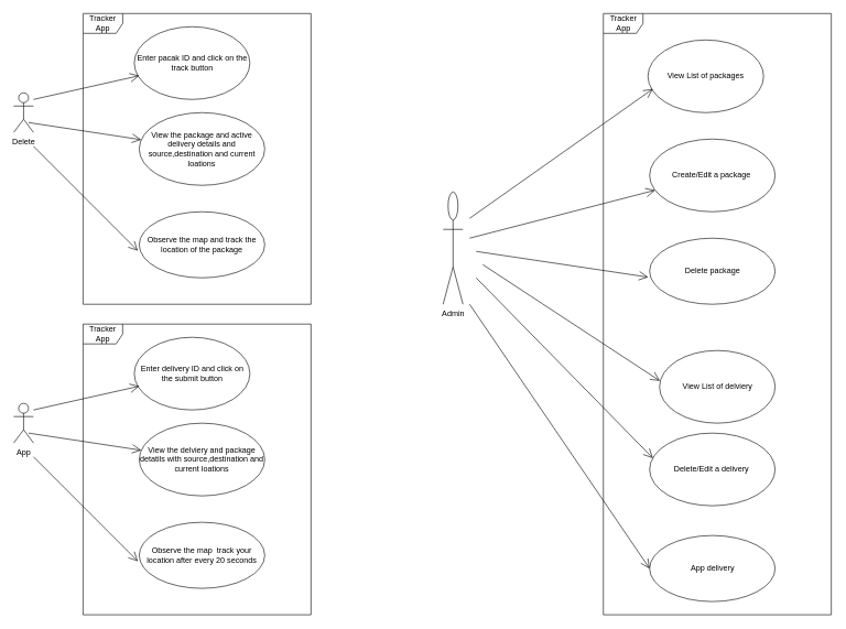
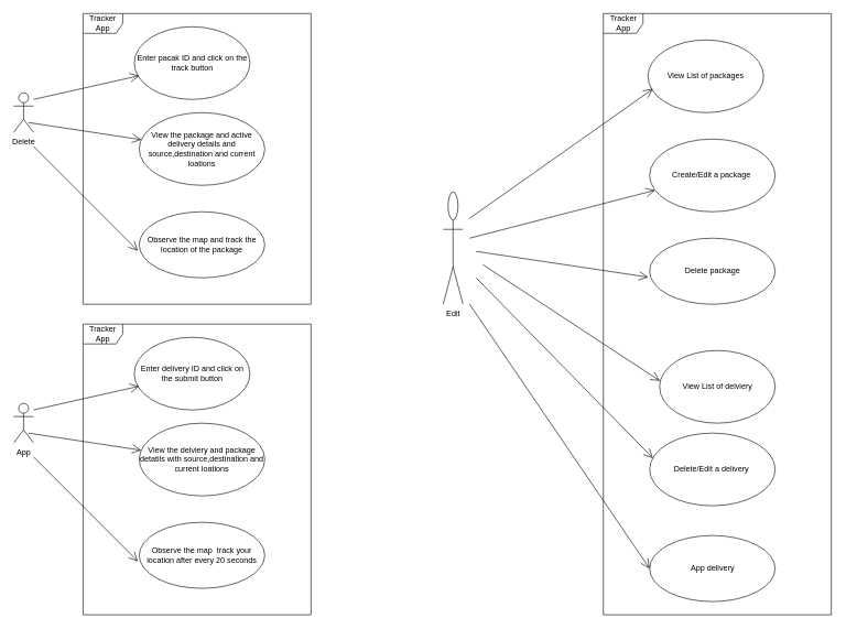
  <mxCell id="0" />
  <mxCell id="1" parent="0" />
  <mxCell id="2" value="Delete&lt;div&gt;&lt;br&gt;&lt;/div&gt;" style="shape=umlActor;verticalLabelPosition=bottom;verticalAlign=top;html=1;" vertex="1" parent="1"><mxGeometry x="20" y="140" width="30" height="60" as="geometry" /></mxCell>
  <mxCell id="3" value="Enter pacak ID and click on the track button" style="ellipse;whiteSpace=wrap;html=1;" vertex="1" parent="1"><mxGeometry x="202.5" y="40" width="175" height="110" as="geometry" /></mxCell>
  <mxCell id="4" value="View the package and active delivery details and source,destination and current loations" style="ellipse;whiteSpace=wrap;html=1;" vertex="1" parent="1"><mxGeometry x="210" y="170" width="190" height="110" as="geometry" /></mxCell>
  <mxCell id="5" value="Observe the map and track the location of the package" style="ellipse;whiteSpace=wrap;html=1;" vertex="1" parent="1"><mxGeometry x="210" y="320" width="190" height="100" as="geometry" /></mxCell>
  <mxCell id="6" value="Tracker App" style="shape=umlFrame;whiteSpace=wrap;html=1;pointerEvents=0;" vertex="1" parent="1"><mxGeometry x="125" y="20" width="345" height="440" as="geometry" /></mxCell>
  <mxCell id="7" value="" style="endArrow=open;endFill=1;endSize=12;html=1;rounded=0;entryX=0.043;entryY=0.673;entryDx=0;entryDy=0;entryPerimeter=0;" edge="1" parent="1" target="3"><mxGeometry width="160" relative="1" as="geometry"><mxPoint x="50" y="150" as="sourcePoint" /><mxPoint x="210" y="150" as="targetPoint" /></mxGeometry></mxCell>
  <mxCell id="8" value="" style="endArrow=open;endFill=1;endSize=12;html=1;rounded=0;" edge="1" parent="1" target="4"><mxGeometry width="160" relative="1" as="geometry"><mxPoint x="42.5" y="185" as="sourcePoint" /><mxPoint x="202.5" y="149" as="targetPoint" /></mxGeometry></mxCell>
  <mxCell id="9" value="" style="endArrow=open;endFill=1;endSize=12;html=1;rounded=0;entryX=-0.011;entryY=0.59;entryDx=0;entryDy=0;entryPerimeter=0;" edge="1" parent="1" target="5"><mxGeometry width="160" relative="1" as="geometry"><mxPoint x="50" y="221" as="sourcePoint" /><mxPoint x="210" y="185" as="targetPoint" /></mxGeometry></mxCell>
  <mxCell id="10" value="&lt;div&gt;App&lt;/div&gt;&lt;div&gt;&lt;br&gt;&lt;/div&gt;" style="shape=umlActor;verticalLabelPosition=bottom;verticalAlign=top;html=1;" vertex="1" parent="1"><mxGeometry x="20" y="610" width="30" height="60" as="geometry" /></mxCell>
  <mxCell id="11" value="Enter delivery ID and click on the submit&lt;span style=&quot;background-color: initial;&quot;&gt;&amp;nbsp;button&lt;/span&gt;" style="ellipse;whiteSpace=wrap;html=1;" vertex="1" parent="1"><mxGeometry x="202.5" y="510" width="175" height="110" as="geometry" /></mxCell>
  <mxCell id="12" value="View the delviery and package detatils with&lt;span style=&quot;background-color: initial;&quot;&gt;&amp;nbsp;source,destination and current loations&lt;/span&gt;" style="ellipse;whiteSpace=wrap;html=1;" vertex="1" parent="1"><mxGeometry x="210" y="640" width="190" height="110" as="geometry" /></mxCell>
  <mxCell id="13" value="Observe the map&amp;nbsp; track your location after every 20 seconds" style="ellipse;whiteSpace=wrap;html=1;" vertex="1" parent="1"><mxGeometry x="210" y="790" width="190" height="100" as="geometry" /></mxCell>
  <mxCell id="14" value="Tracker App" style="shape=umlFrame;whiteSpace=wrap;html=1;pointerEvents=0;" vertex="1" parent="1"><mxGeometry x="125" y="490" width="345" height="440" as="geometry" /></mxCell>
  <mxCell id="15" value="" style="endArrow=open;endFill=1;endSize=12;html=1;rounded=0;entryX=0.043;entryY=0.673;entryDx=0;entryDy=0;entryPerimeter=0;" edge="1" parent="1" target="11"><mxGeometry width="160" relative="1" as="geometry"><mxPoint x="50" y="620" as="sourcePoint" /><mxPoint x="210" y="620" as="targetPoint" /></mxGeometry></mxCell>
  <mxCell id="16" value="" style="endArrow=open;endFill=1;endSize=12;html=1;rounded=0;" edge="1" parent="1" target="12"><mxGeometry width="160" relative="1" as="geometry"><mxPoint x="42.5" y="655" as="sourcePoint" /><mxPoint x="202.5" y="619" as="targetPoint" /></mxGeometry></mxCell>
  <mxCell id="17" value="" style="endArrow=open;endFill=1;endSize=12;html=1;rounded=0;entryX=-0.011;entryY=0.59;entryDx=0;entryDy=0;entryPerimeter=0;" edge="1" parent="1" target="13"><mxGeometry width="160" relative="1" as="geometry"><mxPoint x="50" y="691" as="sourcePoint" /><mxPoint x="210" y="655" as="targetPoint" /></mxGeometry></mxCell>
  <mxCell id="18" value="View List of packages" style="ellipse;whiteSpace=wrap;html=1;" vertex="1" parent="1"><mxGeometry x="980" y="60" width="175" height="110" as="geometry" /></mxCell>
  <mxCell id="19" value="Create/Edit a package&amp;nbsp;" style="ellipse;whiteSpace=wrap;html=1;" vertex="1" parent="1"><mxGeometry x="982.5" y="210" width="190" height="110" as="geometry" /></mxCell>
  <mxCell id="20" value="Delete package" style="ellipse;whiteSpace=wrap;html=1;" vertex="1" parent="1"><mxGeometry x="982.5" y="360" width="190" height="100" as="geometry" /></mxCell>
  <mxCell id="21" value="Tracker App" style="shape=umlFrame;whiteSpace=wrap;html=1;pointerEvents=0;" vertex="1" parent="1"><mxGeometry x="912.5" y="20" width="345" height="910" as="geometry" /></mxCell>
  <mxCell id="22" value="" style="endArrow=open;endFill=1;endSize=12;html=1;rounded=0;entryX=0.043;entryY=0.673;entryDx=0;entryDy=0;entryPerimeter=0;" edge="1" parent="1" target="18"><mxGeometry width="160" relative="1" as="geometry"><mxPoint x="710" y="330" as="sourcePoint" /><mxPoint x="997.5" y="310" as="targetPoint" /></mxGeometry></mxCell>
  <mxCell id="23" value="" style="endArrow=open;endFill=1;endSize=12;html=1;rounded=0;" edge="1" parent="1" target="19"><mxGeometry width="160" relative="1" as="geometry"><mxPoint x="710" y="360" as="sourcePoint" /><mxPoint x="990" y="309" as="targetPoint" /></mxGeometry></mxCell>
  <mxCell id="24" value="" style="endArrow=open;endFill=1;endSize=12;html=1;rounded=0;entryX=-0.011;entryY=0.59;entryDx=0;entryDy=0;entryPerimeter=0;" edge="1" parent="1" target="20"><mxGeometry width="160" relative="1" as="geometry"><mxPoint x="720" y="380" as="sourcePoint" /><mxPoint x="997.5" y="345" as="targetPoint" /></mxGeometry></mxCell>
- <mxCell id="25" value="Admin&lt;div&gt;&lt;br&gt;&lt;/div&gt;" style="shape=umlActor;verticalLabelPosition=bottom;verticalAlign=top;html=1;" vertex="1" parent="1"><mxGeometry x="670" y="290" width="30" height="170" as="geometry" /></mxCell>
+ <mxCell id="25" value="Edit&lt;div&gt;&lt;br&gt;&lt;/div&gt;" style="shape=umlActor;verticalLabelPosition=bottom;verticalAlign=top;html=1;" vertex="1" parent="1"><mxGeometry x="670" y="290" width="30" height="170" as="geometry" /></mxCell>
  <mxCell id="26" value="View List of delviery" style="ellipse;whiteSpace=wrap;html=1;" vertex="1" parent="1"><mxGeometry x="997.5" y="530" width="175" height="110" as="geometry" /></mxCell>
  <mxCell id="27" value="Delete/Edit a delivery&amp;nbsp;" style="ellipse;whiteSpace=wrap;html=1;" vertex="1" parent="1"><mxGeometry x="982.5" y="655" width="190" height="110" as="geometry" /></mxCell>
  <mxCell id="28" value="App delivery" style="ellipse;whiteSpace=wrap;html=1;" vertex="1" parent="1"><mxGeometry x="982.5" y="810" width="190" height="100" as="geometry" /></mxCell>
  <mxCell id="29" value="" style="endArrow=open;endFill=1;endSize=12;html=1;rounded=0;entryX=0;entryY=0.5;entryDx=0;entryDy=0;" edge="1" parent="1" target="28"><mxGeometry width="160" relative="1" as="geometry"><mxPoint x="710" y="460" as="sourcePoint" /><mxPoint x="850" y="610" as="targetPoint" /></mxGeometry></mxCell>
  <mxCell id="30" value="" style="endArrow=open;endFill=1;endSize=12;html=1;rounded=0;entryX=0.026;entryY=0.345;entryDx=0;entryDy=0;entryPerimeter=0;" edge="1" parent="1" target="27"><mxGeometry width="160" relative="1" as="geometry"><mxPoint x="720" y="420" as="sourcePoint" /><mxPoint x="1000" y="690" as="targetPoint" /></mxGeometry></mxCell>
  <mxCell id="31" value="" style="endArrow=open;endFill=1;endSize=12;html=1;rounded=0;entryX=0.003;entryY=0.418;entryDx=0;entryDy=0;entryPerimeter=0;" edge="1" parent="1" target="26"><mxGeometry width="160" relative="1" as="geometry"><mxPoint x="730" y="400" as="sourcePoint" /><mxPoint x="1005" y="575.01" as="targetPoint" /></mxGeometry></mxCell>
